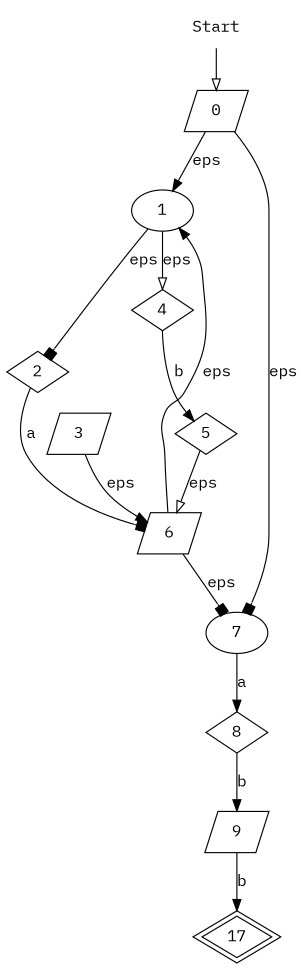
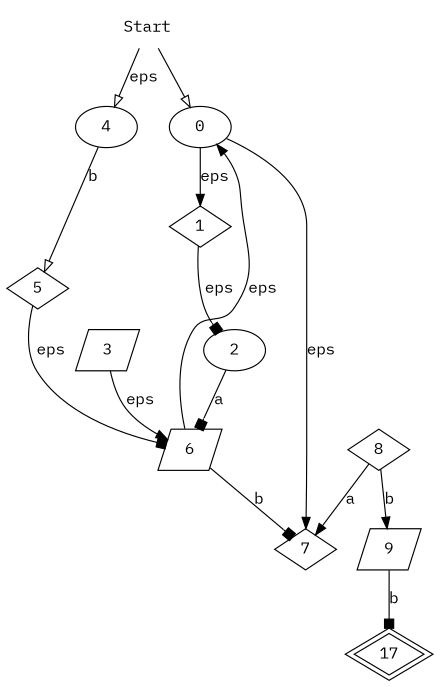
  digraph {
    fontname="IBM Plex Mono"
    node [fontname="IBM Plex Mono" shape=ellipse]
    edge [arrowhead=normal fontname="IBM Plex Mono"]
    Start [shape=plaintext]
-   0 [shape=parallelogram]
-   1
-   7
-   2 [shape=diamond]
-   4 [shape=diamond]
+   0
+   1 [shape=diamond]
+   7 [shape=diamond]
+   2
+   4
    8 [shape=diamond]
    6 [shape=parallelogram]
    5 [shape=diamond]
    3 [shape=parallelogram]
    9 [shape=parallelogram]
    n12 [label=17 peripheries=2 shape=diamond]
    Start -> 0 [arrowhead=onormal]
    0 -> 1 [label=eps]
-   0 -> 7 [arrowhead=box label=eps]
+   0 -> 7 [label=eps]
    1 -> 2 [arrowhead=box label=eps]
-   1 -> 4 [arrowhead=onormal label=eps]
-   7 -> 8 [label=a]
+   Start -> 4 [arrowhead=onormal label=eps]
+   8 -> 7 [label=a]
    2 -> 6 [arrowhead=box label=a]
-   4 -> 5 [label=b]
+   4 -> 5 [arrowhead=onormal label=b]
    8 -> 9 [label=b]
-   6 -> 1 [constraint=false label=eps]
-   6 -> 7 [arrowhead=box label=eps]
-   5 -> 6 [arrowhead=onormal label=eps]
+   6 -> 0 [constraint=false label=eps]
+   6 -> 7 [arrowhead=box label=b]
+   5 -> 6 [arrowhead=box label=eps]
    3 -> 6 [label=eps]
-   9 -> n12 [label=b]
+   9 -> n12 [arrowhead=box label=b]
  }
